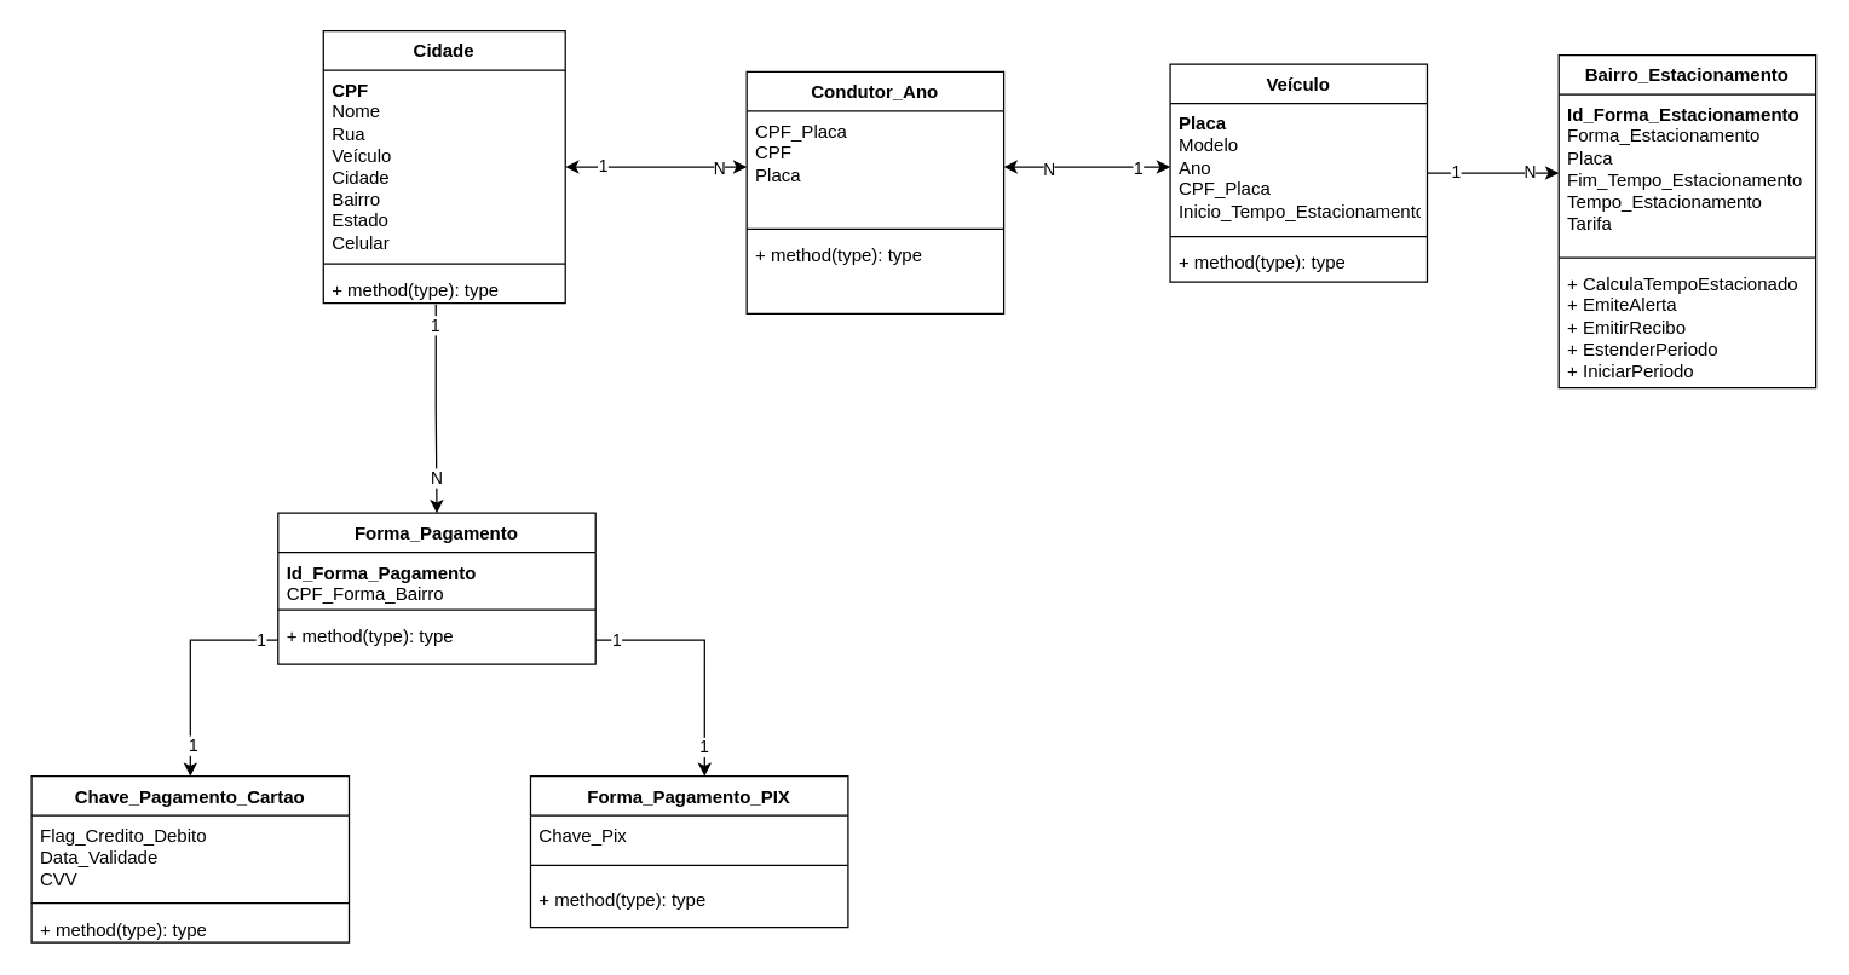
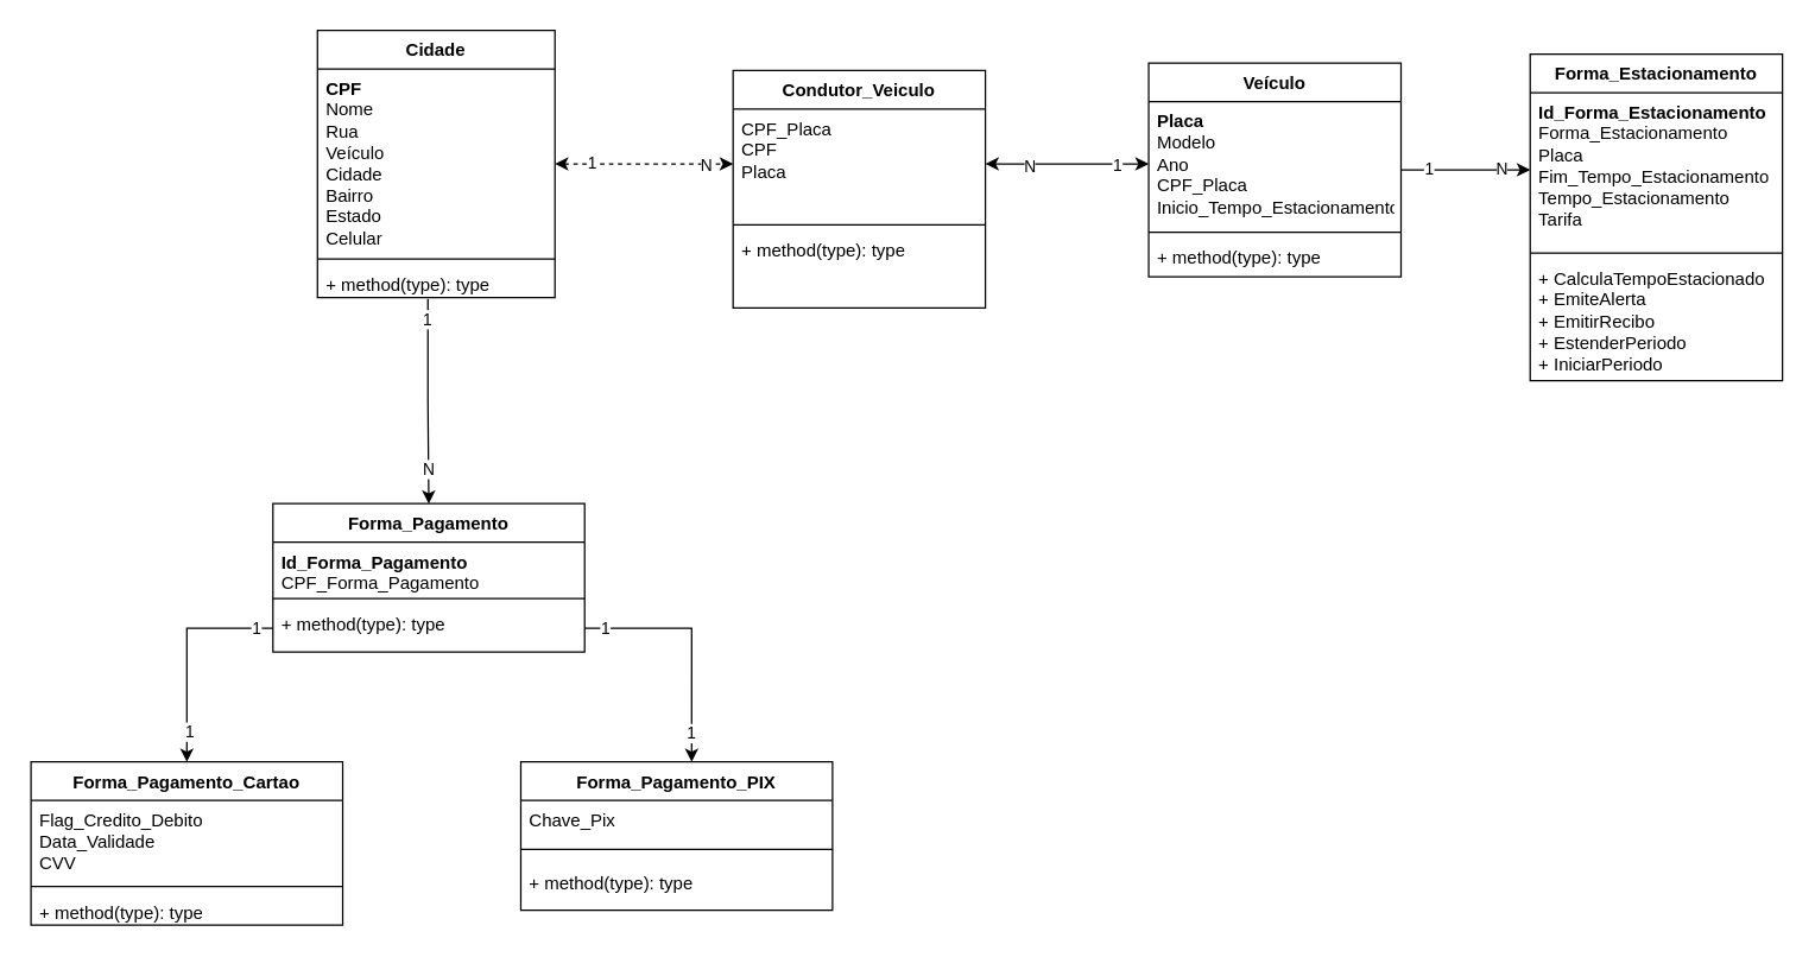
  <mxCell id="0" />
  <mxCell id="1" parent="0" />
- <mxCell id="2" style="edgeStyle=orthogonalEdgeStyle;rounded=0;orthogonalLoop=1;jettySize=auto;html=1;entryX=0;entryY=0.5;entryDx=0;entryDy=0;startArrow=classic;startFill=1;" edge="1" parent="1" source="5" target="17"><mxGeometry relative="1" as="geometry" /></mxCell>
+ <mxCell id="2" style="edgeStyle=orthogonalEdgeStyle;rounded=0;orthogonalLoop=1;jettySize=auto;html=1;entryX=0;entryY=0.5;entryDx=0;entryDy=0;startArrow=classic;startFill=1;dashed=1;" edge="1" parent="1" source="5" target="17"><mxGeometry relative="1" as="geometry" /></mxCell>
  <mxCell id="3" value="1" style="edgeLabel;html=1;align=center;verticalAlign=middle;resizable=0;points=[];" vertex="1" connectable="0" parent="2"><mxGeometry x="-0.594" y="1" relative="1" as="geometry"><mxPoint as="offset" /></mxGeometry></mxCell>
  <mxCell id="4" value="N" style="edgeLabel;html=1;align=center;verticalAlign=middle;resizable=0;points=[];" vertex="1" connectable="0" parent="2"><mxGeometry x="0.689" relative="1" as="geometry"><mxPoint as="offset" /></mxGeometry></mxCell>
  <mxCell id="5" value="Cidade" style="swimlane;fontStyle=1;align=center;verticalAlign=top;childLayout=stackLayout;horizontal=1;startSize=26;horizontalStack=0;resizeParent=1;resizeParentMax=0;resizeLast=0;collapsible=1;marginBottom=0;whiteSpace=wrap;html=1;" vertex="1" parent="1"><mxGeometry x="213" y="20" width="160" height="180" as="geometry" /></mxCell>
  <mxCell id="6" value="&lt;b&gt;CPF&lt;br&gt;&lt;/b&gt;Nome&lt;br&gt;Rua&lt;br&gt;Veículo&lt;br&gt;Cidade&lt;br&gt;Bairro&lt;br&gt;Estado&lt;br&gt;Celular" style="text;strokeColor=none;fillColor=none;align=left;verticalAlign=top;spacingLeft=4;spacingRight=4;overflow=hidden;rotatable=0;points=[[0,0.5],[1,0.5]];portConstraint=eastwest;whiteSpace=wrap;html=1;" vertex="1" parent="5"><mxGeometry y="26" width="160" height="124" as="geometry" /></mxCell>
  <mxCell id="7" value="" style="line;strokeWidth=1;fillColor=none;align=left;verticalAlign=middle;spacingTop=-1;spacingLeft=3;spacingRight=3;rotatable=0;labelPosition=right;points=[];portConstraint=eastwest;strokeColor=inherit;" vertex="1" parent="5"><mxGeometry y="150" width="160" height="8" as="geometry" /></mxCell>
  <mxCell id="8" value="+ method(type): type" style="text;strokeColor=none;fillColor=none;align=left;verticalAlign=top;spacingLeft=4;spacingRight=4;overflow=hidden;rotatable=0;points=[[0,0.5],[1,0.5]];portConstraint=eastwest;whiteSpace=wrap;html=1;" vertex="1" parent="5"><mxGeometry y="158" width="160" height="22" as="geometry" /></mxCell>
  <mxCell id="9" style="edgeStyle=orthogonalEdgeStyle;rounded=0;orthogonalLoop=1;jettySize=auto;html=1;entryX=0;entryY=0.5;entryDx=0;entryDy=0;" edge="1" parent="1" source="12" target="42"><mxGeometry relative="1" as="geometry" /></mxCell>
  <mxCell id="10" value="1" style="edgeLabel;html=1;align=center;verticalAlign=middle;resizable=0;points=[];" vertex="1" connectable="0" parent="9"><mxGeometry x="-0.586" y="1" relative="1" as="geometry"><mxPoint as="offset" /></mxGeometry></mxCell>
  <mxCell id="11" value="N" style="edgeLabel;html=1;align=center;verticalAlign=middle;resizable=0;points=[];" vertex="1" connectable="0" parent="9"><mxGeometry x="0.55" y="1" relative="1" as="geometry"><mxPoint as="offset" /></mxGeometry></mxCell>
  <mxCell id="12" value="Veículo" style="swimlane;fontStyle=1;align=center;verticalAlign=top;childLayout=stackLayout;horizontal=1;startSize=26;horizontalStack=0;resizeParent=1;resizeParentMax=0;resizeLast=0;collapsible=1;marginBottom=0;whiteSpace=wrap;html=1;" vertex="1" parent="1"><mxGeometry x="773" y="42" width="170" height="144" as="geometry" /></mxCell>
  <mxCell id="13" value="&lt;b&gt;Placa&lt;/b&gt;&lt;br&gt;Modelo&lt;br&gt;Ano&lt;br&gt;CPF_Placa&lt;br&gt;Inicio_Tempo_Estacionamento&lt;br&gt;" style="text;strokeColor=none;fillColor=none;align=left;verticalAlign=top;spacingLeft=4;spacingRight=4;overflow=hidden;rotatable=0;points=[[0,0.5],[1,0.5]];portConstraint=eastwest;whiteSpace=wrap;html=1;" vertex="1" parent="12"><mxGeometry y="26" width="170" height="84" as="geometry" /></mxCell>
  <mxCell id="14" value="" style="line;strokeWidth=1;fillColor=none;align=left;verticalAlign=middle;spacingTop=-1;spacingLeft=3;spacingRight=3;rotatable=0;labelPosition=right;points=[];portConstraint=eastwest;strokeColor=inherit;" vertex="1" parent="12"><mxGeometry y="110" width="170" height="8" as="geometry" /></mxCell>
  <mxCell id="15" value="+ method(type): type" style="text;strokeColor=none;fillColor=none;align=left;verticalAlign=top;spacingLeft=4;spacingRight=4;overflow=hidden;rotatable=0;points=[[0,0.5],[1,0.5]];portConstraint=eastwest;whiteSpace=wrap;html=1;" vertex="1" parent="12"><mxGeometry y="118" width="170" height="26" as="geometry" /></mxCell>
- <mxCell id="16" value="Condutor_Ano" style="swimlane;fontStyle=1;align=center;verticalAlign=top;childLayout=stackLayout;horizontal=1;startSize=26;horizontalStack=0;resizeParent=1;resizeParentMax=0;resizeLast=0;collapsible=1;marginBottom=0;whiteSpace=wrap;html=1;" vertex="1" parent="1"><mxGeometry x="493" y="47" width="170" height="160" as="geometry" /></mxCell>
+ <mxCell id="16" value="Condutor_Veiculo" style="swimlane;fontStyle=1;align=center;verticalAlign=top;childLayout=stackLayout;horizontal=1;startSize=26;horizontalStack=0;resizeParent=1;resizeParentMax=0;resizeLast=0;collapsible=1;marginBottom=0;whiteSpace=wrap;html=1;" vertex="1" parent="1"><mxGeometry x="493" y="47" width="170" height="160" as="geometry" /></mxCell>
  <mxCell id="17" value="CPF_Placa&lt;br&gt;CPF&lt;br&gt;Placa" style="text;strokeColor=none;fillColor=none;align=left;verticalAlign=top;spacingLeft=4;spacingRight=4;overflow=hidden;rotatable=0;points=[[0,0.5],[1,0.5]];portConstraint=eastwest;whiteSpace=wrap;html=1;" vertex="1" parent="16"><mxGeometry y="26" width="170" height="74" as="geometry" /></mxCell>
  <mxCell id="18" value="" style="line;strokeWidth=1;fillColor=none;align=left;verticalAlign=middle;spacingTop=-1;spacingLeft=3;spacingRight=3;rotatable=0;labelPosition=right;points=[];portConstraint=eastwest;strokeColor=inherit;" vertex="1" parent="16"><mxGeometry y="100" width="170" height="8" as="geometry" /></mxCell>
  <mxCell id="19" value="+ method(type): type" style="text;strokeColor=none;fillColor=none;align=left;verticalAlign=top;spacingLeft=4;spacingRight=4;overflow=hidden;rotatable=0;points=[[0,0.5],[1,0.5]];portConstraint=eastwest;whiteSpace=wrap;html=1;" vertex="1" parent="16"><mxGeometry y="108" width="170" height="52" as="geometry" /></mxCell>
- <mxCell id="20" value="Chave_Pagamento_Cartao" style="swimlane;fontStyle=1;align=center;verticalAlign=top;childLayout=stackLayout;horizontal=1;startSize=26;horizontalStack=0;resizeParent=1;resizeParentMax=0;resizeLast=0;collapsible=1;marginBottom=0;whiteSpace=wrap;html=1;" vertex="1" parent="1"><mxGeometry x="20" y="513" width="210" height="110" as="geometry" /></mxCell>
+ <mxCell id="20" value="Forma_Pagamento_Cartao" style="swimlane;fontStyle=1;align=center;verticalAlign=top;childLayout=stackLayout;horizontal=1;startSize=26;horizontalStack=0;resizeParent=1;resizeParentMax=0;resizeLast=0;collapsible=1;marginBottom=0;whiteSpace=wrap;html=1;" vertex="1" parent="1"><mxGeometry x="20" y="513" width="210" height="110" as="geometry" /></mxCell>
  <mxCell id="21" value="Flag_Credito_Debito&lt;br&gt;Data_Validade&lt;br&gt;CVV" style="text;strokeColor=none;fillColor=none;align=left;verticalAlign=top;spacingLeft=4;spacingRight=4;overflow=hidden;rotatable=0;points=[[0,0.5],[1,0.5]];portConstraint=eastwest;whiteSpace=wrap;html=1;" vertex="1" parent="20"><mxGeometry y="26" width="210" height="54" as="geometry" /></mxCell>
  <mxCell id="22" value="" style="line;strokeWidth=1;fillColor=none;align=left;verticalAlign=middle;spacingTop=-1;spacingLeft=3;spacingRight=3;rotatable=0;labelPosition=right;points=[];portConstraint=eastwest;strokeColor=inherit;" vertex="1" parent="20"><mxGeometry y="80" width="210" height="8" as="geometry" /></mxCell>
  <mxCell id="23" value="+ method(type): type" style="text;strokeColor=none;fillColor=none;align=left;verticalAlign=top;spacingLeft=4;spacingRight=4;overflow=hidden;rotatable=0;points=[[0,0.5],[1,0.5]];portConstraint=eastwest;whiteSpace=wrap;html=1;" vertex="1" parent="20"><mxGeometry y="88" width="210" height="22" as="geometry" /></mxCell>
  <mxCell id="24" value="Forma_Pagamento_PIX" style="swimlane;fontStyle=1;align=center;verticalAlign=top;childLayout=stackLayout;horizontal=1;startSize=26;horizontalStack=0;resizeParent=1;resizeParentMax=0;resizeLast=0;collapsible=1;marginBottom=0;whiteSpace=wrap;html=1;" vertex="1" parent="1"><mxGeometry x="350" y="513" width="210" height="100" as="geometry" /></mxCell>
  <mxCell id="25" value="Chave_Pix" style="text;strokeColor=none;fillColor=none;align=left;verticalAlign=top;spacingLeft=4;spacingRight=4;overflow=hidden;rotatable=0;points=[[0,0.5],[1,0.5]];portConstraint=eastwest;whiteSpace=wrap;html=1;" vertex="1" parent="24"><mxGeometry y="26" width="210" height="24" as="geometry" /></mxCell>
  <mxCell id="26" value="" style="line;strokeWidth=1;fillColor=none;align=left;verticalAlign=middle;spacingTop=-1;spacingLeft=3;spacingRight=3;rotatable=0;labelPosition=right;points=[];portConstraint=eastwest;strokeColor=inherit;" vertex="1" parent="24"><mxGeometry y="50" width="210" height="18" as="geometry" /></mxCell>
  <mxCell id="27" value="+ method(type): type" style="text;strokeColor=none;fillColor=none;align=left;verticalAlign=top;spacingLeft=4;spacingRight=4;overflow=hidden;rotatable=0;points=[[0,0.5],[1,0.5]];portConstraint=eastwest;whiteSpace=wrap;html=1;" vertex="1" parent="24"><mxGeometry y="68" width="210" height="32" as="geometry" /></mxCell>
  <mxCell id="28" value="Forma_Pagamento" style="swimlane;fontStyle=1;align=center;verticalAlign=top;childLayout=stackLayout;horizontal=1;startSize=26;horizontalStack=0;resizeParent=1;resizeParentMax=0;resizeLast=0;collapsible=1;marginBottom=0;whiteSpace=wrap;html=1;" vertex="1" parent="1"><mxGeometry x="183" y="339" width="210" height="100" as="geometry" /></mxCell>
- <mxCell id="29" value="&lt;b&gt;Id_Forma_Pagamento&lt;/b&gt;&lt;br&gt;CPF_Forma_Bairro&lt;br&gt;" style="text;strokeColor=none;fillColor=none;align=left;verticalAlign=top;spacingLeft=4;spacingRight=4;overflow=hidden;rotatable=0;points=[[0,0.5],[1,0.5]];portConstraint=eastwest;whiteSpace=wrap;html=1;" vertex="1" parent="28"><mxGeometry y="26" width="210" height="34" as="geometry" /></mxCell>
+ <mxCell id="29" value="&lt;b&gt;Id_Forma_Pagamento&lt;/b&gt;&lt;br&gt;CPF_Forma_Pagamento&lt;br&gt;" style="text;strokeColor=none;fillColor=none;align=left;verticalAlign=top;spacingLeft=4;spacingRight=4;overflow=hidden;rotatable=0;points=[[0,0.5],[1,0.5]];portConstraint=eastwest;whiteSpace=wrap;html=1;" vertex="1" parent="28"><mxGeometry y="26" width="210" height="34" as="geometry" /></mxCell>
  <mxCell id="30" value="" style="line;strokeWidth=1;fillColor=none;align=left;verticalAlign=middle;spacingTop=-1;spacingLeft=3;spacingRight=3;rotatable=0;labelPosition=right;points=[];portConstraint=eastwest;strokeColor=inherit;" vertex="1" parent="28"><mxGeometry y="60" width="210" height="8" as="geometry" /></mxCell>
  <mxCell id="31" value="+ method(type): type" style="text;strokeColor=none;fillColor=none;align=left;verticalAlign=top;spacingLeft=4;spacingRight=4;overflow=hidden;rotatable=0;points=[[0,0.5],[1,0.5]];portConstraint=eastwest;whiteSpace=wrap;html=1;" vertex="1" parent="28"><mxGeometry y="68" width="210" height="32" as="geometry" /></mxCell>
  <mxCell id="32" style="edgeStyle=orthogonalEdgeStyle;rounded=0;orthogonalLoop=1;jettySize=auto;html=1;entryX=0.5;entryY=0;entryDx=0;entryDy=0;" edge="1" parent="1" source="31" target="20"><mxGeometry relative="1" as="geometry" /></mxCell>
  <mxCell id="33" value="1" style="edgeLabel;html=1;align=center;verticalAlign=middle;resizable=0;points=[];" vertex="1" connectable="0" parent="32"><mxGeometry x="-0.839" y="-1" relative="1" as="geometry"><mxPoint as="offset" /></mxGeometry></mxCell>
  <mxCell id="34" value="1" style="edgeLabel;html=1;align=center;verticalAlign=middle;resizable=0;points=[];" vertex="1" connectable="0" parent="32"><mxGeometry x="0.713" y="1" relative="1" as="geometry"><mxPoint as="offset" /></mxGeometry></mxCell>
  <mxCell id="35" style="edgeStyle=orthogonalEdgeStyle;rounded=0;orthogonalLoop=1;jettySize=auto;html=1;entryX=0.548;entryY=0;entryDx=0;entryDy=0;entryPerimeter=0;" edge="1" parent="1" source="31" target="24"><mxGeometry relative="1" as="geometry" /></mxCell>
  <mxCell id="36" value="1" style="edgeLabel;html=1;align=center;verticalAlign=middle;resizable=0;points=[];" vertex="1" connectable="0" parent="35"><mxGeometry x="-0.627" y="1" relative="1" as="geometry"><mxPoint x="-17" as="offset" /></mxGeometry></mxCell>
  <mxCell id="37" value="1" style="edgeLabel;html=1;align=center;verticalAlign=middle;resizable=0;points=[];" vertex="1" connectable="0" parent="35"><mxGeometry x="0.759" y="-1" relative="1" as="geometry"><mxPoint as="offset" /></mxGeometry></mxCell>
  <mxCell id="38" style="edgeStyle=orthogonalEdgeStyle;rounded=0;orthogonalLoop=1;jettySize=auto;html=1;entryX=1;entryY=0.5;entryDx=0;entryDy=0;startArrow=classic;startFill=1;" edge="1" parent="1" source="13" target="17"><mxGeometry relative="1" as="geometry" /></mxCell>
  <mxCell id="39" value="N" style="edgeLabel;html=1;align=center;verticalAlign=middle;resizable=0;points=[];" vertex="1" connectable="0" parent="38"><mxGeometry x="0.481" y="1" relative="1" as="geometry"><mxPoint as="offset" /></mxGeometry></mxCell>
  <mxCell id="40" value="1" style="edgeLabel;html=1;align=center;verticalAlign=middle;resizable=0;points=[];" vertex="1" connectable="0" parent="38"><mxGeometry x="-0.597" relative="1" as="geometry"><mxPoint as="offset" /></mxGeometry></mxCell>
- <mxCell id="41" value="Bairro_Estacionamento" style="swimlane;fontStyle=1;align=center;verticalAlign=top;childLayout=stackLayout;horizontal=1;startSize=26;horizontalStack=0;resizeParent=1;resizeParentMax=0;resizeLast=0;collapsible=1;marginBottom=0;whiteSpace=wrap;html=1;" vertex="1" parent="1"><mxGeometry x="1030" y="36" width="170" height="220" as="geometry" /></mxCell>
+ <mxCell id="41" value="Forma_Estacionamento" style="swimlane;fontStyle=1;align=center;verticalAlign=top;childLayout=stackLayout;horizontal=1;startSize=26;horizontalStack=0;resizeParent=1;resizeParentMax=0;resizeLast=0;collapsible=1;marginBottom=0;whiteSpace=wrap;html=1;" vertex="1" parent="1"><mxGeometry x="1030" y="36" width="170" height="220" as="geometry" /></mxCell>
  <mxCell id="42" value="&lt;b&gt;Id_Forma_Estacionamento&lt;/b&gt;&lt;br&gt;Forma_Estacionamento&lt;br&gt;Placa&lt;br&gt;Fim_Tempo_Estacionamento&lt;br style=&quot;border-color: var(--border-color);&quot;&gt;Tempo_Estacionamento&lt;br&gt;Tarifa" style="text;strokeColor=none;fillColor=none;align=left;verticalAlign=top;spacingLeft=4;spacingRight=4;overflow=hidden;rotatable=0;points=[[0,0.5],[1,0.5]];portConstraint=eastwest;whiteSpace=wrap;html=1;" vertex="1" parent="41"><mxGeometry y="26" width="170" height="104" as="geometry" /></mxCell>
  <mxCell id="43" value="" style="line;strokeWidth=1;fillColor=none;align=left;verticalAlign=middle;spacingTop=-1;spacingLeft=3;spacingRight=3;rotatable=0;labelPosition=right;points=[];portConstraint=eastwest;strokeColor=inherit;" vertex="1" parent="41"><mxGeometry y="130" width="170" height="8" as="geometry" /></mxCell>
  <mxCell id="44" value="+ CalculaTempoEstacionado&lt;br&gt;+ EmiteAlerta&lt;br&gt;+ EmitirRecibo&lt;br&gt;+ EstenderPeriodo&lt;br&gt;+ IniciarPeriodo" style="text;strokeColor=none;fillColor=none;align=left;verticalAlign=top;spacingLeft=4;spacingRight=4;overflow=hidden;rotatable=0;points=[[0,0.5],[1,0.5]];portConstraint=eastwest;whiteSpace=wrap;html=1;" vertex="1" parent="41"><mxGeometry y="138" width="170" height="82" as="geometry" /></mxCell>
  <mxCell id="45" style="edgeStyle=orthogonalEdgeStyle;rounded=0;orthogonalLoop=1;jettySize=auto;html=1;entryX=0.5;entryY=0;entryDx=0;entryDy=0;exitX=0.465;exitY=1.043;exitDx=0;exitDy=0;exitPerimeter=0;" edge="1" parent="1" source="8" target="28"><mxGeometry relative="1" as="geometry" /></mxCell>
  <mxCell id="46" value="1" style="edgeLabel;html=1;align=center;verticalAlign=middle;resizable=0;points=[];" vertex="1" connectable="0" parent="45"><mxGeometry x="-0.805" y="3" relative="1" as="geometry"><mxPoint x="-4" as="offset" /></mxGeometry></mxCell>
  <mxCell id="47" value="N" style="edgeLabel;html=1;align=center;verticalAlign=middle;resizable=0;points=[];" vertex="1" connectable="0" parent="45"><mxGeometry x="0.657" y="-3" relative="1" as="geometry"><mxPoint x="2" as="offset" /></mxGeometry></mxCell>
